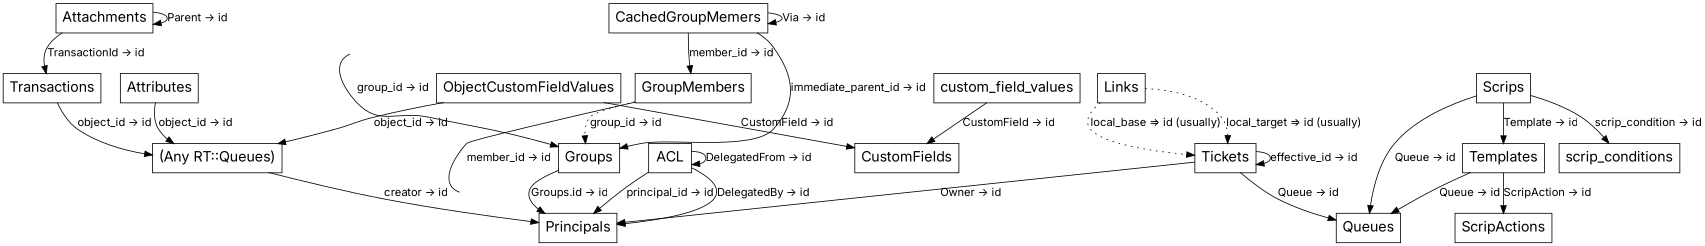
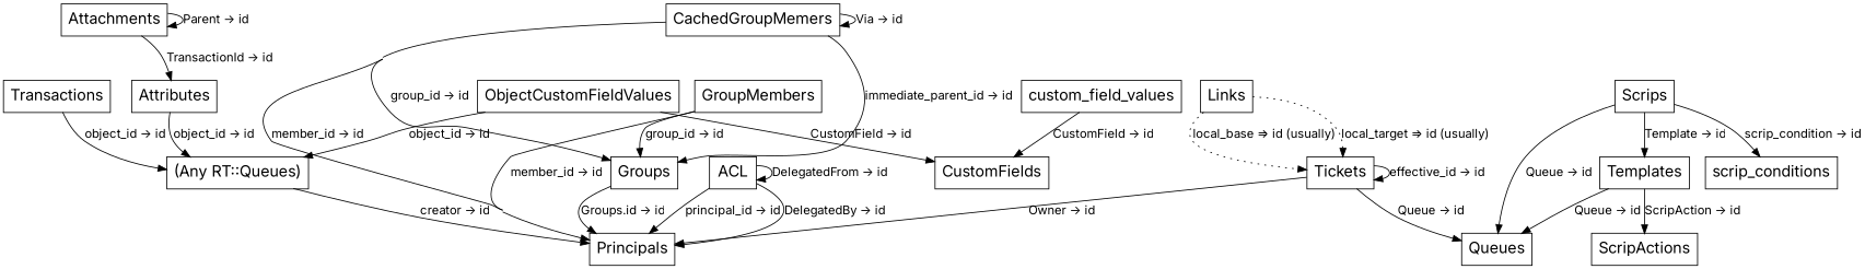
  digraph {
    concentrate=true
    fontname=Inter
    rankdir=TB
    node [fontname=Inter fontsize=18 shape=record]
    edge [fontname=Inter]
    n1 [label="(Any RT::Queues)"]
    Principals [label="<col0> \N "]
    ACL [label="<col0> \N "]
    Attachments [label="<col0> \N "]
    Transactions [label="<col0> \N "]
    CachedGroupMemers [label="<col0> \N "]
    Groups [label="<col0> \N "]
    CustomFields [label="<col0> \N "]
    custom_field_values [label="<col0> \N "]
    GroupMembers [label="<col0> \N "]
    Links [label="<col0> \N "]
    Tickets [label="<col0> \N "]
    Queues [label="<col0> \N "]
    Attributes [label="<col0> \N "]
    ScripActions [label="<col0> \N "]
    scrip_conditions [label="<col0> \N "]
    Scrips [label="<col0> \N "]
    Templates [label="<col0> \N "]
    ObjectCustomFieldValues [label="<col0> \N "]
    n1 -> Principals [label="creator -> id"]
    ACL -> Principals [label="principal_id -> id"]
    ACL -> Principals [label="DelegatedBy -> id"]
    ACL -> ACL [label="DelegatedFrom -> id"]
    Attachments -> Attachments [label="Parent -> id"]
-   Attachments -> Transactions [label="TransactionId -> id"]
+   Attachments -> Attributes [label="TransactionId -> id"]
    Transactions -> n1 [label="object_id -> id"]
-   CachedGroupMemers -> GroupMembers [label="member_id -> id"]
+   CachedGroupMemers -> Principals [label="member_id -> id"]
    CachedGroupMemers -> CachedGroupMemers [label="Via -> id"]
    CachedGroupMemers -> Groups [label="group_id -> id" weight=2]
    CachedGroupMemers -> Groups [label="immediate_parent_id -> id"]
    Groups -> Principals [label="Groups.id -> id"]
    custom_field_values -> CustomFields [label="CustomField -> id"]
    GroupMembers -> Principals [label="member_id -> id" weight=2]
-   GroupMembers -> Groups [label="group_id -> id" weight=2 style=dotted]
+   GroupMembers -> Groups [label="group_id -> id" weight=2]
    Links -> Tickets [label="local_base => id (usually)" style=dotted]
    Links -> Tickets [label="local_target => id (usually)" style=dotted]
    Tickets -> Principals [label="Owner -> id"]
    Tickets -> Tickets [label="effective_id -> id"]
    Tickets -> Queues [label="Queue -> id"]
    Queues -> Tickets [style=invis]
    Attributes -> n1 [label="object_id -> id"]
    Scrips -> Queues [label="Queue -> id"]
    Scrips -> scrip_conditions [label="scrip_condition -> id"]
    Scrips -> Templates [label="Template -> id"]
    Templates -> Queues [label="Queue -> id"]
    Templates -> ScripActions [label="ScripAction -> id"]
    ObjectCustomFieldValues -> n1 [label="object_id -> id"]
    ObjectCustomFieldValues -> CustomFields [label="CustomField -> id"]
  }
